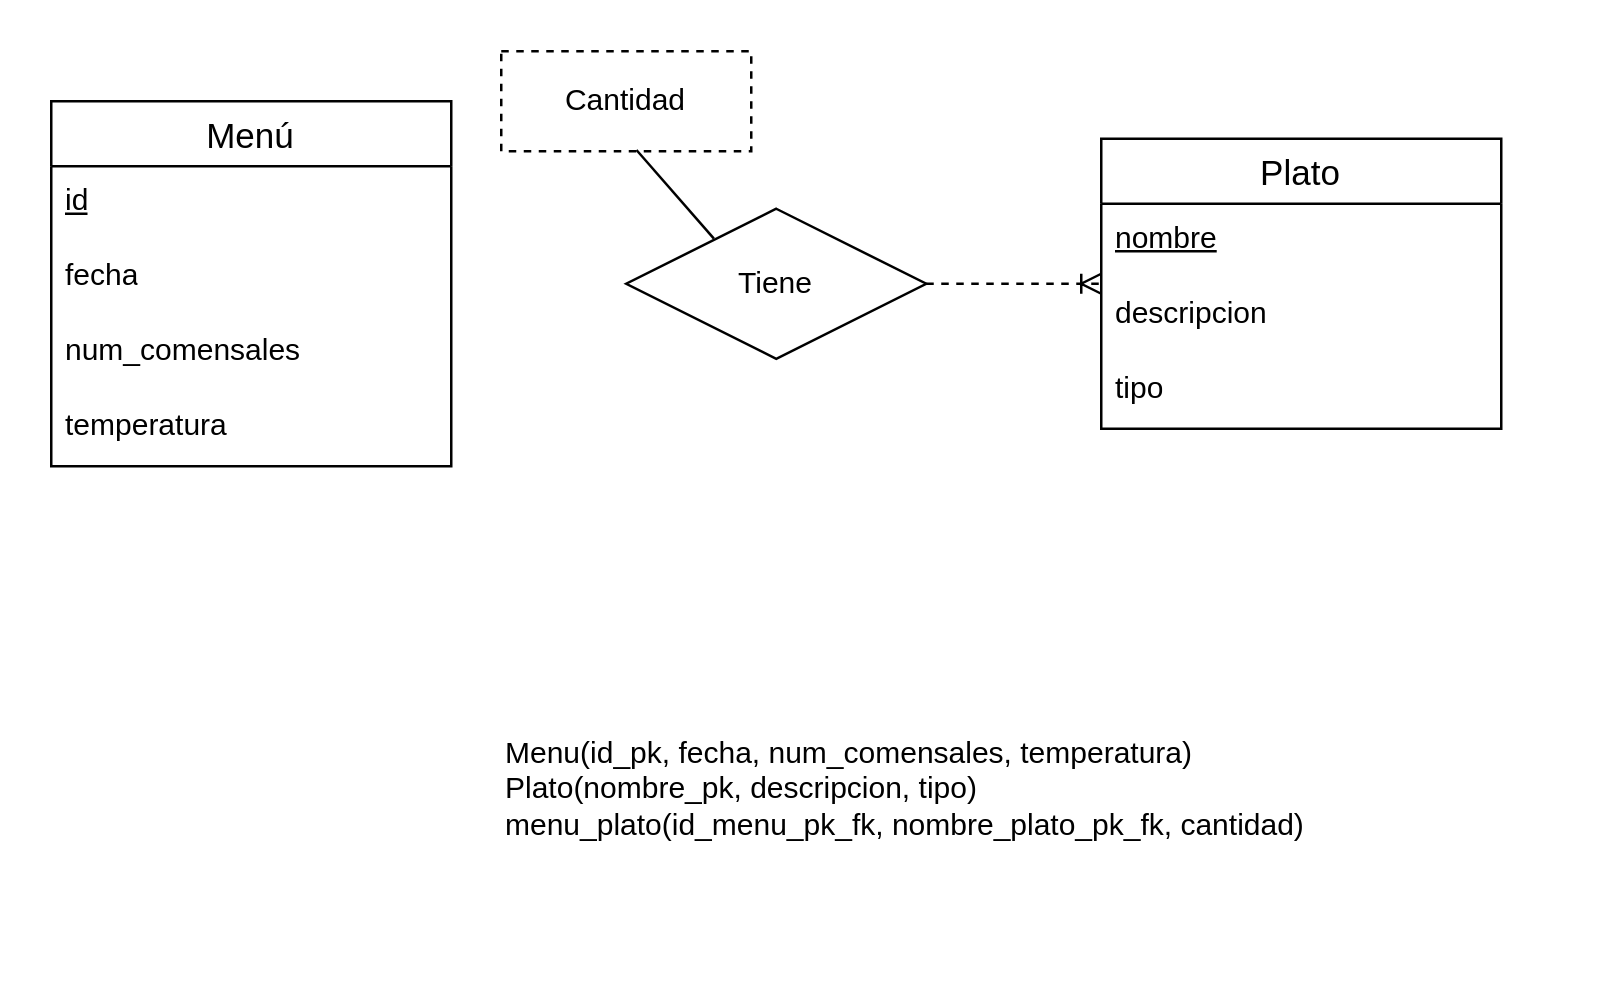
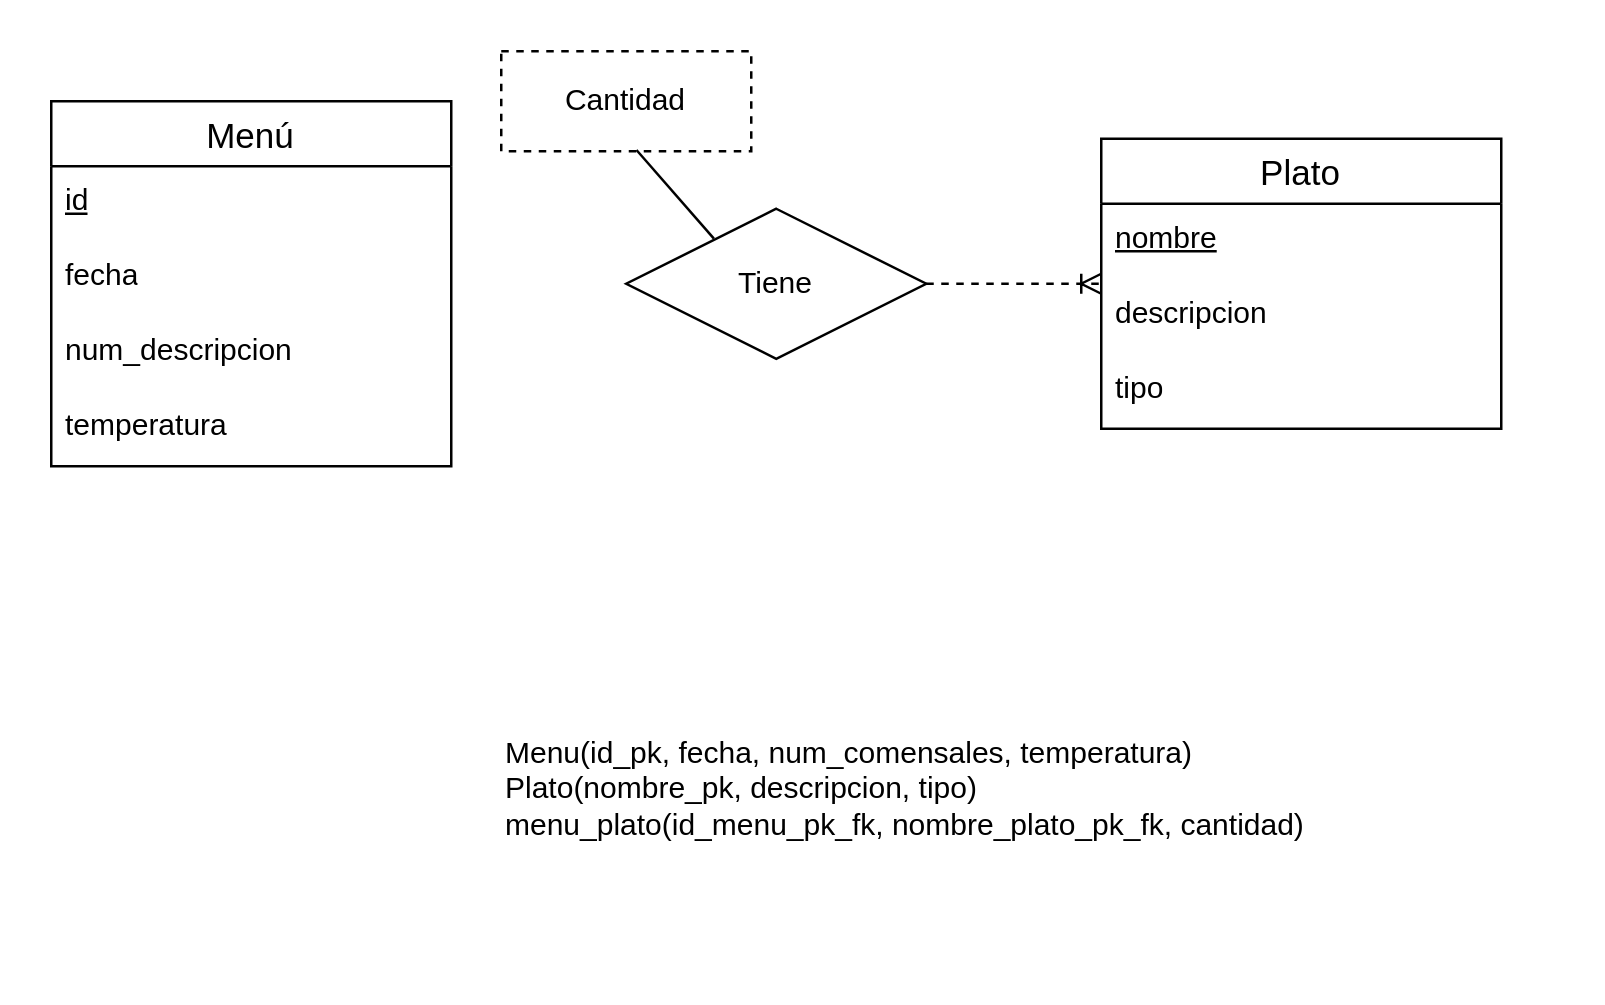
  <mxCell id="0" />
  <mxCell id="1" parent="0" />
  <mxCell id="2" value="Menú" style="swimlane;fontStyle=0;childLayout=stackLayout;horizontal=1;startSize=26;horizontalStack=0;resizeParent=1;resizeParentMax=0;resizeLast=0;collapsible=1;marginBottom=0;align=center;fontSize=14;" parent="1" vertex="1"><mxGeometry x="20" y="40" width="160" height="146" as="geometry" /></mxCell>
  <mxCell id="3" value="&lt;u&gt;id&lt;/u&gt;" style="text;strokeColor=none;fillColor=none;spacingLeft=4;spacingRight=4;overflow=hidden;rotatable=0;points=[[0,0.5],[1,0.5]];portConstraint=eastwest;fontSize=12;whiteSpace=wrap;html=1;" parent="2" vertex="1"><mxGeometry y="26" width="160" height="30" as="geometry" /></mxCell>
  <mxCell id="4" value="fecha" style="text;strokeColor=none;fillColor=none;spacingLeft=4;spacingRight=4;overflow=hidden;rotatable=0;points=[[0,0.5],[1,0.5]];portConstraint=eastwest;fontSize=12;whiteSpace=wrap;html=1;" parent="2" vertex="1"><mxGeometry y="56" width="160" height="30" as="geometry" /></mxCell>
- <mxCell id="5" value="num_comensales" style="text;strokeColor=none;fillColor=none;spacingLeft=4;spacingRight=4;overflow=hidden;rotatable=0;points=[[0,0.5],[1,0.5]];portConstraint=eastwest;fontSize=12;whiteSpace=wrap;html=1;" parent="2" vertex="1"><mxGeometry y="86" width="160" height="30" as="geometry" /></mxCell>
+ <mxCell id="5" value="num_descripcion" style="text;strokeColor=none;fillColor=none;spacingLeft=4;spacingRight=4;overflow=hidden;rotatable=0;points=[[0,0.5],[1,0.5]];portConstraint=eastwest;fontSize=12;whiteSpace=wrap;html=1;" parent="2" vertex="1"><mxGeometry y="86" width="160" height="30" as="geometry" /></mxCell>
  <mxCell id="6" value="temperatura" style="text;strokeColor=none;fillColor=none;spacingLeft=4;spacingRight=4;overflow=hidden;rotatable=0;points=[[0,0.5],[1,0.5]];portConstraint=eastwest;fontSize=12;whiteSpace=wrap;html=1;" parent="2" vertex="1"><mxGeometry y="116" width="160" height="30" as="geometry" /></mxCell>
  <mxCell id="7" value="Plato" style="swimlane;fontStyle=0;childLayout=stackLayout;horizontal=1;startSize=26;horizontalStack=0;resizeParent=1;resizeParentMax=0;resizeLast=0;collapsible=1;marginBottom=0;align=center;fontSize=14;" parent="1" vertex="1"><mxGeometry x="440" y="55" width="160" height="116" as="geometry" /></mxCell>
  <mxCell id="8" value="&lt;u&gt;nombre&lt;/u&gt;" style="text;strokeColor=none;fillColor=none;spacingLeft=4;spacingRight=4;overflow=hidden;rotatable=0;points=[[0,0.5],[1,0.5]];portConstraint=eastwest;fontSize=12;whiteSpace=wrap;html=1;" parent="7" vertex="1"><mxGeometry y="26" width="160" height="30" as="geometry" /></mxCell>
  <mxCell id="9" value="descripcion" style="text;strokeColor=none;fillColor=none;spacingLeft=4;spacingRight=4;overflow=hidden;rotatable=0;points=[[0,0.5],[1,0.5]];portConstraint=eastwest;fontSize=12;whiteSpace=wrap;html=1;" parent="7" vertex="1"><mxGeometry y="56" width="160" height="30" as="geometry" /></mxCell>
  <mxCell id="10" value="tipo" style="text;strokeColor=none;fillColor=none;spacingLeft=4;spacingRight=4;overflow=hidden;rotatable=0;points=[[0,0.5],[1,0.5]];portConstraint=eastwest;fontSize=12;whiteSpace=wrap;html=1;" parent="7" vertex="1"><mxGeometry y="86" width="160" height="30" as="geometry" /></mxCell>
  <mxCell id="11" style="edgeStyle=orthogonalEdgeStyle;rounded=0;orthogonalLoop=1;jettySize=auto;html=1;exitX=1;exitY=0.5;exitDx=0;exitDy=0;endArrow=ERoneToMany;endFill=0;dashed=1;" parent="1" source="12" target="7" edge="1"><mxGeometry relative="1" as="geometry" /></mxCell>
  <mxCell id="12" value="Tiene" style="shape=rhombus;perimeter=rhombusPerimeter;whiteSpace=wrap;html=1;align=center;" parent="1" vertex="1"><mxGeometry x="250" y="83" width="120" height="60" as="geometry" /></mxCell>
  <mxCell id="13" value="Cantidad" style="whiteSpace=wrap;html=1;align=center;dashed=1;" parent="1" vertex="1"><mxGeometry x="200" y="20" width="100" height="40" as="geometry" /></mxCell>
  <mxCell id="14" value="" style="endArrow=none;html=1;rounded=0;exitX=0.333;exitY=0.283;exitDx=0;exitDy=0;exitPerimeter=0;entryX=0.541;entryY=0.988;entryDx=0;entryDy=0;entryPerimeter=0;" parent="1" target="13" edge="1"><mxGeometry width="50" height="50" relative="1" as="geometry"><mxPoint x="285.06" y="94.94" as="sourcePoint" /><mxPoint x="250" y="55" as="targetPoint" /></mxGeometry></mxCell>
  <mxCell id="15" value="Menu(id_pk, fecha, num_comensales, temperatura)&lt;br&gt;Plato(nombre_pk, descripcion, tipo)&lt;br&gt;menu_plato(id_menu_pk_fk, nombre_plato_pk_fk, cantidad)" style="text;html=1;strokeColor=none;fillColor=none;align=left;verticalAlign=middle;whiteSpace=wrap;rounded=0;" vertex="1" parent="1"><mxGeometry x="200" y="250" width="420" height="130" as="geometry" /></mxCell>
